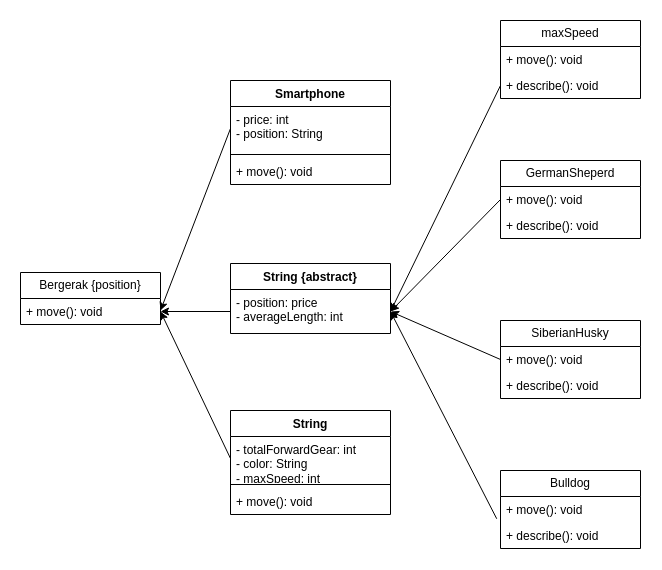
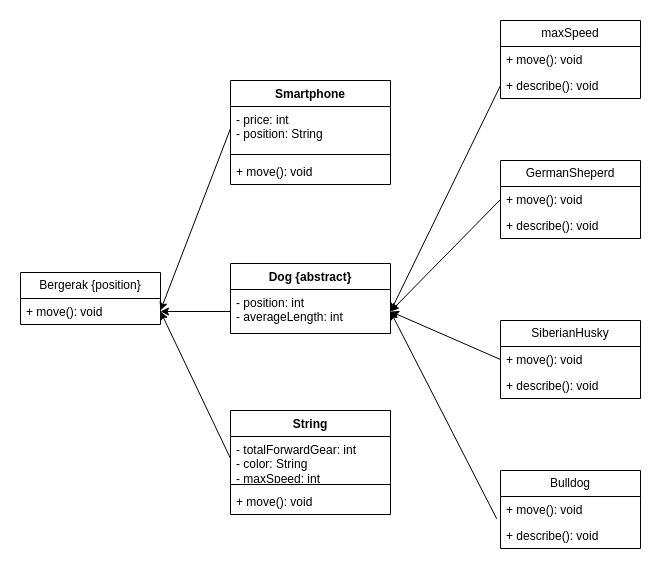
  <mxCell id="0" />
  <mxCell id="1" parent="0" />
- <mxCell id="2" value="String {abstract}" style="swimlane;fontStyle=1;align=center;verticalAlign=top;childLayout=stackLayout;horizontal=1;startSize=26;horizontalStack=0;resizeParent=1;resizeParentMax=0;resizeLast=0;collapsible=1;marginBottom=0;whiteSpace=wrap;html=1;" vertex="1" parent="1"><mxGeometry x="230" y="263" width="160" height="70" as="geometry" /></mxCell>
- <mxCell id="3" value="- position: price&lt;div&gt;- averageLength: int&lt;/div&gt;&lt;div&gt;&lt;br&gt;&lt;/div&gt;" style="text;strokeColor=none;fillColor=none;align=left;verticalAlign=top;spacingLeft=4;spacingRight=4;overflow=hidden;rotatable=0;points=[[0,0.5],[1,0.5]];portConstraint=eastwest;whiteSpace=wrap;html=1;" vertex="1" parent="2"><mxGeometry y="26" width="160" height="44" as="geometry" /></mxCell>
+ <mxCell id="2" value="Dog {abstract}" style="swimlane;fontStyle=1;align=center;verticalAlign=top;childLayout=stackLayout;horizontal=1;startSize=26;horizontalStack=0;resizeParent=1;resizeParentMax=0;resizeLast=0;collapsible=1;marginBottom=0;whiteSpace=wrap;html=1;" vertex="1" parent="1"><mxGeometry x="230" y="263" width="160" height="70" as="geometry" /></mxCell>
+ <mxCell id="3" value="- position: int&lt;div&gt;- averageLength: int&lt;/div&gt;&lt;div&gt;&lt;br&gt;&lt;/div&gt;" style="text;strokeColor=none;fillColor=none;align=left;verticalAlign=top;spacingLeft=4;spacingRight=4;overflow=hidden;rotatable=0;points=[[0,0.5],[1,0.5]];portConstraint=eastwest;whiteSpace=wrap;html=1;" vertex="1" parent="2"><mxGeometry y="26" width="160" height="44" as="geometry" /></mxCell>
  <mxCell id="4" value="Bergerak {position}" style="swimlane;fontStyle=0;childLayout=stackLayout;horizontal=1;startSize=26;fillColor=none;horizontalStack=0;resizeParent=1;resizeParentMax=0;resizeLast=0;collapsible=1;marginBottom=0;whiteSpace=wrap;html=1;" vertex="1" parent="1"><mxGeometry y="272" width="140" height="52" as="geometry" x="20" /></mxCell>
  <mxCell id="5" value="+ move(): void" style="text;strokeColor=none;fillColor=none;align=left;verticalAlign=top;spacingLeft=4;spacingRight=4;overflow=hidden;rotatable=0;points=[[0,0.5],[1,0.5]];portConstraint=eastwest;whiteSpace=wrap;html=1;" vertex="1" parent="4"><mxGeometry y="26" width="140" height="26" as="geometry" /></mxCell>
  <mxCell id="6" value="Smartphone" style="swimlane;fontStyle=1;align=center;verticalAlign=top;childLayout=stackLayout;horizontal=1;startSize=26;horizontalStack=0;resizeParent=1;resizeParentMax=0;resizeLast=0;collapsible=1;marginBottom=0;whiteSpace=wrap;html=1;" vertex="1" parent="1"><mxGeometry x="230" y="80" width="160" height="104" as="geometry" /></mxCell>
  <mxCell id="7" value="- price: int&lt;div&gt;- position: String&lt;/div&gt;" style="text;strokeColor=none;fillColor=none;align=left;verticalAlign=top;spacingLeft=4;spacingRight=4;overflow=hidden;rotatable=0;points=[[0,0.5],[1,0.5]];portConstraint=eastwest;whiteSpace=wrap;html=1;" vertex="1" parent="6"><mxGeometry y="26" width="160" height="44" as="geometry" /></mxCell>
  <mxCell id="8" value="" style="line;strokeWidth=1;fillColor=none;align=left;verticalAlign=middle;spacingTop=-1;spacingLeft=3;spacingRight=3;rotatable=0;labelPosition=right;points=[];portConstraint=eastwest;strokeColor=inherit;" vertex="1" parent="6"><mxGeometry y="70" width="160" height="8" as="geometry" /></mxCell>
  <mxCell id="9" value="+ move(): void" style="text;strokeColor=none;fillColor=none;align=left;verticalAlign=top;spacingLeft=4;spacingRight=4;overflow=hidden;rotatable=0;points=[[0,0.5],[1,0.5]];portConstraint=eastwest;whiteSpace=wrap;html=1;" vertex="1" parent="6"><mxGeometry y="78" width="160" height="26" as="geometry" /></mxCell>
  <mxCell id="10" value="String" style="swimlane;fontStyle=1;align=center;verticalAlign=top;childLayout=stackLayout;horizontal=1;startSize=26;horizontalStack=0;resizeParent=1;resizeParentMax=0;resizeLast=0;collapsible=1;marginBottom=0;whiteSpace=wrap;html=1;" vertex="1" parent="1"><mxGeometry x="230" y="410" width="160" height="104" as="geometry" /></mxCell>
  <mxCell id="11" value="- totalForwardGear: int&lt;div&gt;- color: String&lt;/div&gt;&lt;div&gt;- maxSpeed: int&lt;/div&gt;" style="text;strokeColor=none;fillColor=none;align=left;verticalAlign=top;spacingLeft=4;spacingRight=4;overflow=hidden;rotatable=0;points=[[0,0.5],[1,0.5]];portConstraint=eastwest;whiteSpace=wrap;html=1;" vertex="1" parent="10"><mxGeometry y="26" width="160" height="44" as="geometry" /></mxCell>
  <mxCell id="12" value="" style="line;strokeWidth=1;fillColor=none;align=left;verticalAlign=middle;spacingTop=-1;spacingLeft=3;spacingRight=3;rotatable=0;labelPosition=right;points=[];portConstraint=eastwest;strokeColor=inherit;" vertex="1" parent="10"><mxGeometry y="70" width="160" height="8" as="geometry" /></mxCell>
  <mxCell id="13" value="+ move(): void" style="text;strokeColor=none;fillColor=none;align=left;verticalAlign=top;spacingLeft=4;spacingRight=4;overflow=hidden;rotatable=0;points=[[0,0.5],[1,0.5]];portConstraint=eastwest;whiteSpace=wrap;html=1;" vertex="1" parent="10"><mxGeometry y="78" width="160" height="26" as="geometry" /></mxCell>
  <mxCell id="14" value="maxSpeed" style="swimlane;fontStyle=0;childLayout=stackLayout;horizontal=1;startSize=26;fillColor=none;horizontalStack=0;resizeParent=1;resizeParentMax=0;resizeLast=0;collapsible=1;marginBottom=0;whiteSpace=wrap;html=1;" vertex="1" parent="1"><mxGeometry x="500" y="20" width="140" height="78" as="geometry" /></mxCell>
  <mxCell id="15" value="+ move(): void" style="text;strokeColor=none;fillColor=none;align=left;verticalAlign=top;spacingLeft=4;spacingRight=4;overflow=hidden;rotatable=0;points=[[0,0.5],[1,0.5]];portConstraint=eastwest;whiteSpace=wrap;html=1;" vertex="1" parent="14"><mxGeometry y="26" width="140" height="26" as="geometry" /></mxCell>
  <mxCell id="16" value="+ describe(): void" style="text;strokeColor=none;fillColor=none;align=left;verticalAlign=top;spacingLeft=4;spacingRight=4;overflow=hidden;rotatable=0;points=[[0,0.5],[1,0.5]];portConstraint=eastwest;whiteSpace=wrap;html=1;" vertex="1" parent="14"><mxGeometry y="52" width="140" height="26" as="geometry" /></mxCell>
  <mxCell id="17" value="SiberianHusky" style="swimlane;fontStyle=0;childLayout=stackLayout;horizontal=1;startSize=26;fillColor=none;horizontalStack=0;resizeParent=1;resizeParentMax=0;resizeLast=0;collapsible=1;marginBottom=0;whiteSpace=wrap;html=1;" vertex="1" parent="1"><mxGeometry x="500" y="320" width="140" height="78" as="geometry" /></mxCell>
  <mxCell id="18" value="+ move(): void" style="text;strokeColor=none;fillColor=none;align=left;verticalAlign=top;spacingLeft=4;spacingRight=4;overflow=hidden;rotatable=0;points=[[0,0.5],[1,0.5]];portConstraint=eastwest;whiteSpace=wrap;html=1;" vertex="1" parent="17"><mxGeometry y="26" width="140" height="26" as="geometry" /></mxCell>
  <mxCell id="19" value="+ describe(): void" style="text;strokeColor=none;fillColor=none;align=left;verticalAlign=top;spacingLeft=4;spacingRight=4;overflow=hidden;rotatable=0;points=[[0,0.5],[1,0.5]];portConstraint=eastwest;whiteSpace=wrap;html=1;" vertex="1" parent="17"><mxGeometry y="52" width="140" height="26" as="geometry" /></mxCell>
  <mxCell id="20" value="GermanSheperd" style="swimlane;fontStyle=0;childLayout=stackLayout;horizontal=1;startSize=26;fillColor=none;horizontalStack=0;resizeParent=1;resizeParentMax=0;resizeLast=0;collapsible=1;marginBottom=0;whiteSpace=wrap;html=1;" vertex="1" parent="1"><mxGeometry x="500" y="160" width="140" height="78" as="geometry" /></mxCell>
  <mxCell id="21" value="+ move(): void" style="text;strokeColor=none;fillColor=none;align=left;verticalAlign=top;spacingLeft=4;spacingRight=4;overflow=hidden;rotatable=0;points=[[0,0.5],[1,0.5]];portConstraint=eastwest;whiteSpace=wrap;html=1;" vertex="1" parent="20"><mxGeometry y="26" width="140" height="26" as="geometry" /></mxCell>
  <mxCell id="22" value="+ describe(): void" style="text;strokeColor=none;fillColor=none;align=left;verticalAlign=top;spacingLeft=4;spacingRight=4;overflow=hidden;rotatable=0;points=[[0,0.5],[1,0.5]];portConstraint=eastwest;whiteSpace=wrap;html=1;" vertex="1" parent="20"><mxGeometry y="52" width="140" height="26" as="geometry" /></mxCell>
  <mxCell id="23" value="Bulldog" style="swimlane;fontStyle=0;childLayout=stackLayout;horizontal=1;startSize=26;fillColor=none;horizontalStack=0;resizeParent=1;resizeParentMax=0;resizeLast=0;collapsible=1;marginBottom=0;whiteSpace=wrap;html=1;" vertex="1" parent="1"><mxGeometry x="500" y="470" width="140" height="78" as="geometry" /></mxCell>
  <mxCell id="24" value="+ move(): void" style="text;strokeColor=none;fillColor=none;align=left;verticalAlign=top;spacingLeft=4;spacingRight=4;overflow=hidden;rotatable=0;points=[[0,0.5],[1,0.5]];portConstraint=eastwest;whiteSpace=wrap;html=1;" vertex="1" parent="23"><mxGeometry y="26" width="140" height="26" as="geometry" /></mxCell>
  <mxCell id="25" value="+ describe(): void" style="text;strokeColor=none;fillColor=none;align=left;verticalAlign=top;spacingLeft=4;spacingRight=4;overflow=hidden;rotatable=0;points=[[0,0.5],[1,0.5]];portConstraint=eastwest;whiteSpace=wrap;html=1;" vertex="1" parent="23"><mxGeometry y="52" width="140" height="26" as="geometry" /></mxCell>
  <mxCell id="26" style="edgeStyle=orthogonalEdgeStyle;rounded=0;orthogonalLoop=1;jettySize=auto;html=1;entryX=1;entryY=0.5;entryDx=0;entryDy=0;" edge="1" parent="1" source="3" target="5"><mxGeometry relative="1" as="geometry" /></mxCell>
  <mxCell id="27" value="" style="endArrow=classic;html=1;rounded=0;exitX=0;exitY=0.5;exitDx=0;exitDy=0;" edge="1" parent="1" source="7"><mxGeometry width="50" height="50" relative="1" as="geometry"><mxPoint x="320" y="220" as="sourcePoint" /><mxPoint x="160" y="310" as="targetPoint" /></mxGeometry></mxCell>
  <mxCell id="28" value="" style="endArrow=classic;html=1;rounded=0;exitX=0;exitY=0.5;exitDx=0;exitDy=0;entryX=1;entryY=0.5;entryDx=0;entryDy=0;" edge="1" parent="1" source="11" target="5"><mxGeometry width="50" height="50" relative="1" as="geometry"><mxPoint x="170" y="460" as="sourcePoint" /><mxPoint x="370" y="320" as="targetPoint" /></mxGeometry></mxCell>
  <mxCell id="29" value="" style="endArrow=classic;html=1;rounded=0;exitX=0;exitY=0.5;exitDx=0;exitDy=0;entryX=1;entryY=0.5;entryDx=0;entryDy=0;" edge="1" parent="1" source="16" target="3"><mxGeometry width="50" height="50" relative="1" as="geometry"><mxPoint x="460" y="230" as="sourcePoint" /><mxPoint x="580" y="210" as="targetPoint" /></mxGeometry></mxCell>
  <mxCell id="30" value="" style="endArrow=classic;html=1;rounded=0;entryX=1;entryY=0.5;entryDx=0;entryDy=0;exitX=0;exitY=0.5;exitDx=0;exitDy=0;" edge="1" parent="1" source="21" target="3"><mxGeometry width="50" height="50" relative="1" as="geometry"><mxPoint x="520" y="260" as="sourcePoint" /><mxPoint x="570" y="210" as="targetPoint" /></mxGeometry></mxCell>
  <mxCell id="31" value="" style="endArrow=classic;html=1;rounded=0;entryX=1;entryY=0.5;entryDx=0;entryDy=0;exitX=0;exitY=0.5;exitDx=0;exitDy=0;" edge="1" parent="1" source="18" target="3"><mxGeometry width="50" height="50" relative="1" as="geometry"><mxPoint x="520" y="260" as="sourcePoint" /><mxPoint x="570" y="210" as="targetPoint" /></mxGeometry></mxCell>
  <mxCell id="32" value="" style="endArrow=classic;html=1;rounded=0;entryX=1;entryY=0.5;entryDx=0;entryDy=0;exitX=-0.027;exitY=0.856;exitDx=0;exitDy=0;exitPerimeter=0;" edge="1" parent="1" source="24" target="3"><mxGeometry width="50" height="50" relative="1" as="geometry"><mxPoint x="480" y="410" as="sourcePoint" /><mxPoint x="530" y="360" as="targetPoint" /></mxGeometry></mxCell>
